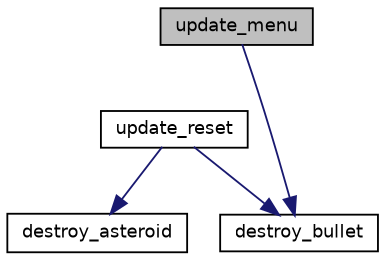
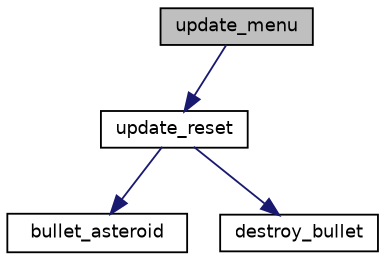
  digraph {
    rankdir=TB
    node [color=black fillcolor=white fontname=Helvetica fontsize=10 shape=record style=filled]
    edge [color=midnightblue fontname=Helvetica fontsize=10 labelfontname=Helvetica labelfontsize=10 style=solid]
    n1 [fillcolor=grey75 fontcolor=black height=0.2 label=update_menu width=0.4]
    n2 [height=0.2 label=update_reset width=0.4]
-   n3 [height=0.2 label=destroy_asteroid width=0.4]
+   n3 [height=0.2 label=bullet_asteroid width=0.4]
    n4 [height=0.2 label=destroy_bullet width=0.4]
-   n1 -> n4
+   n1 -> n2
    n2 -> n3
    n2 -> n4
  }
